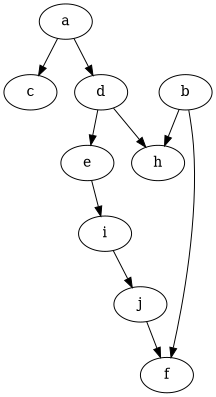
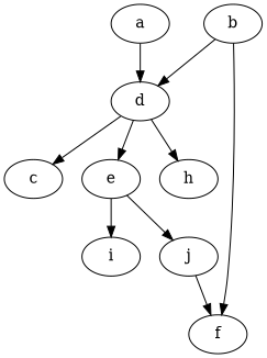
  digraph {
    node [Processor=1 Start=0 Weight=3]
    edge [Weight=2]
    c [Processor=2 Start=2 Weight=5]
    a [Processor=2 Weight=2]
    d [Processor=2 Start=9 Weight=6]
    e [Start=5]
    h [Processor=2 Start=15 Weight=1]
    b
    f [Start=3 Weight=2]
    i [Start=15]
    j [Start=8 Weight=7]
-   a -> c
+   d -> c
    a -> d [Weight=5]
    d -> e
    d -> h [Weight=4]
    e -> i
-   i -> j [Weight=3]
-   b -> h [Weight=5]
+   e -> j [Weight=3]
+   b -> d [Weight=5]
    b -> f [Weight=7]
    j -> f [Weight=9]
  }
